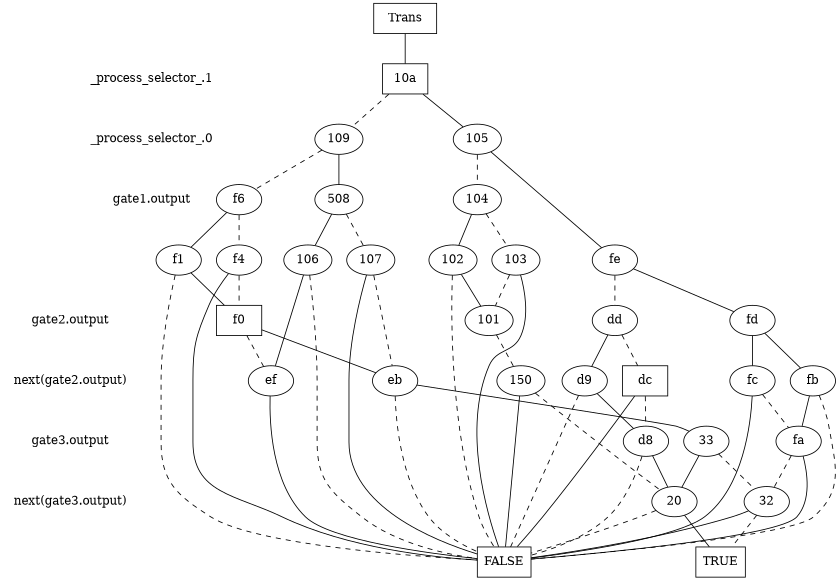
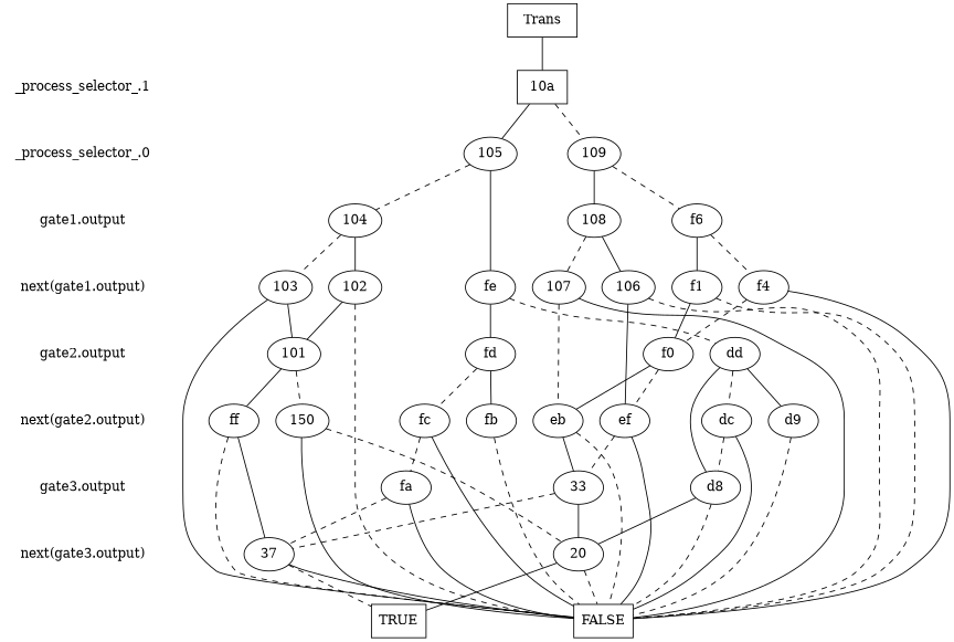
  digraph {
    edge [dir=none]
    "CONST NODES" [shape=plaintext style=invis]
    " _process_selector_.1 " [shape=plaintext]
    " _process_selector_.0 " [shape=plaintext]
    " gate1.output " [shape=plaintext]
+   " next(gate1.output) " [shape=plaintext]
    " gate2.output " [shape=plaintext]
    " next(gate2.output) " [shape=plaintext]
    " gate3.output " [shape=plaintext]
    " next(gate3.output) " [shape=plaintext]
    "  Trans  " [shape=box]
    "10a" [shape=box]
    109
    105
    n14 [label=f6]
    104
-   108 [label=508]
+   108
    107
    f4
    f1
    fe
    103
    106
    102
-   f0 [shape=box]
+   f0
    dd
    fd
    101
    ef
    d9
    fb
    eb
-   dc [shape=box]
+   dc
    fc
    n34 [label=150]
+   ff
    fa
    33
    d8
    20
-   32
+   32 [label=37]
    n41 [label=TRUE shape=box]
    n42 [label=FALSE shape=box]
    subgraph sub_1 {
      "CONST NODES"
      " _process_selector_.1 "
      " _process_selector_.0 "
      " gate1.output "
+     " next(gate1.output) "
      " gate2.output "
      " next(gate2.output) "
      " gate3.output "
      " next(gate3.output) "
    }
    subgraph sub_2 {
      rank=same
      "  Trans  "
    }
    subgraph sub_3 {
      rank=same
      " _process_selector_.1 "
      "10a"
    }
    subgraph sub_4 {
      rank=same
      " _process_selector_.0 "
      109
      105
    }
    subgraph sub_5 {
      rank=same
      " gate1.output "
      n14
      104
      108
    }
    subgraph sub_6 {
      rank=same
+     " next(gate1.output) "
      107
      f4
      f1
      fe
      103
      106
      102
    }
    subgraph sub_7 {
      rank=same
      " gate2.output "
      f0
      dd
      fd
      101
    }
    subgraph sub_8 {
      rank=same
      " next(gate2.output) "
      ef
      d9
      fb
      eb
      dc
      fc
      n34
+     ff
    }
    subgraph sub_9 {
      rank=same
      " gate3.output "
      fa
      33
      d8
    }
    subgraph sub_10 {
      rank=same
      " next(gate3.output) "
      20
      32
    }
    subgraph sub_11 {
      rank=same
      "CONST NODES"
      subgraph sub_12 {
        rank=same
        n41
        n42
      }
    }
    " _process_selector_.1 " -> " _process_selector_.0 " [style=invis]
    " _process_selector_.0 " -> " gate1.output " [style=invis]
+   " gate1.output " -> " next(gate1.output) " [style=invis]
+   " next(gate1.output) " -> " gate2.output " [style=invis]
    " gate2.output " -> " next(gate2.output) " [style=invis]
    " next(gate2.output) " -> " gate3.output " [style=invis]
    " gate3.output " -> " next(gate3.output) " [style=invis]
    " next(gate3.output) " -> "CONST NODES" [style=invis]
    "  Trans  " -> "10a" [style=solid]
    "10a" -> 109 [style=dashed]
    "10a" -> 105
    109 -> n14 [style=dashed]
    109 -> 108
    105 -> 104 [style=dashed]
    105 -> fe
    n14 -> f4 [style=dashed]
    n14 -> f1
    104 -> 103 [style=dashed]
    104 -> 102
    108 -> 107 [style=dashed]
    108 -> 106
    107 -> eb [style=dashed]
    107 -> n42
    f4 -> f0 [style=dashed]
    f4 -> n42
    f1 -> f0
    f1 -> n42 [style=dashed]
    fe -> dd [style=dashed]
    fe -> fd
-   103 -> 101 [style=dashed]
+   103 -> 101 [style=solid]
    103 -> n42
    106 -> ef
    106 -> n42 [style=dashed]
    102 -> 101
    102 -> n42 [style=dashed]
    f0 -> ef [style=dashed]
    f0 -> eb
    dd -> d9
    dd -> dc [style=dashed]
    fd -> fb
-   fd -> fc [style=solid]
+   fd -> fc [style=dashed]
    101 -> n34 [style=dashed]
+   101 -> ff
+   ef -> 33 [style=dashed]
    ef -> n42
-   d9 -> d8
+   dd -> d8
    d9 -> n42 [style=dashed]
-   fb -> fa
    fb -> n42 [style=dashed]
    eb -> 33
    eb -> n42 [style=dashed]
    dc -> d8 [style=dashed]
    dc -> n42
    fc -> fa [style=dashed]
    fc -> n42
    n34 -> 20 [style=dashed]
    n34 -> n42
+   ff -> 32
+   ff -> n42 [style=dashed]
    fa -> 32 [style=dashed]
    fa -> n42
    33 -> 20
    33 -> 32 [style=dashed]
    d8 -> 20
    d8 -> n42 [style=dashed]
    20 -> n41
    20 -> n42 [style=dashed]
    32 -> n41 [style=dashed]
    32 -> n42
  }
